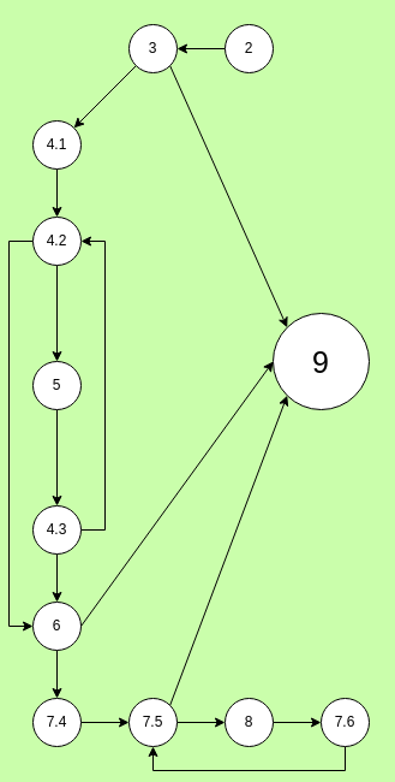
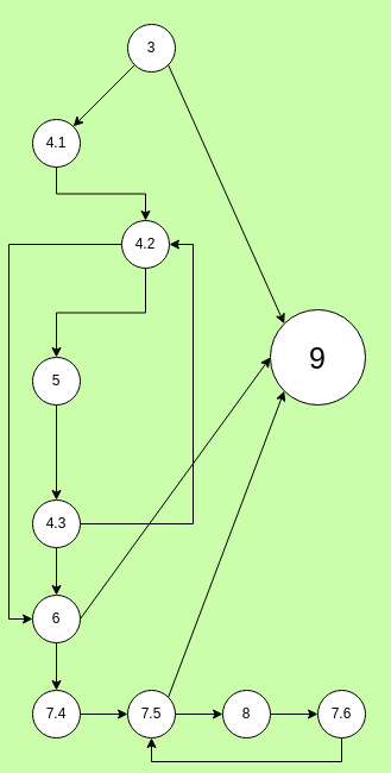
  <mxCell id="0" />
  <mxCell id="1" parent="0" />
- <mxCell id="2" style="edgeStyle=orthogonalEdgeStyle;rounded=0;orthogonalLoop=1;jettySize=auto;html=1;exitX=0;exitY=0.5;exitDx=0;exitDy=0;entryX=1;entryY=0.5;entryDx=0;entryDy=0;" edge="1" parent="1" source="3" target="6"><mxGeometry relative="1" as="geometry" /></mxCell>
- <mxCell id="3" value="&lt;font style=&quot;font-size: 12px;&quot;&gt;2&lt;/font&gt;" style="ellipse;whiteSpace=wrap;html=1;aspect=fixed;" parent="1" vertex="1"><mxGeometry x="180" y="20" width="40" height="40" as="geometry" /></mxCell>
  <mxCell id="4" style="rounded=0;orthogonalLoop=1;jettySize=auto;html=1;exitX=0;exitY=1;exitDx=0;exitDy=0;entryX=1;entryY=0;entryDx=0;entryDy=0;" edge="1" parent="1" source="6" target="8"><mxGeometry relative="1" as="geometry" /></mxCell>
  <mxCell id="5" style="rounded=0;orthogonalLoop=1;jettySize=auto;html=1;exitX=1;exitY=1;exitDx=0;exitDy=0;entryX=0;entryY=0;entryDx=0;entryDy=0;" edge="1" parent="1" source="6" target="9"><mxGeometry relative="1" as="geometry" /></mxCell>
  <mxCell id="6" value="&lt;div&gt;3&lt;/div&gt;" style="ellipse;whiteSpace=wrap;html=1;aspect=fixed;" vertex="1" parent="1"><mxGeometry x="100" y="20" width="40" height="40" as="geometry" /></mxCell>
  <mxCell id="7" style="edgeStyle=orthogonalEdgeStyle;rounded=0;orthogonalLoop=1;jettySize=auto;html=1;exitX=0.5;exitY=1;exitDx=0;exitDy=0;" edge="1" parent="1" source="8" target="12"><mxGeometry relative="1" as="geometry" /></mxCell>
  <mxCell id="8" value="4.1" style="ellipse;whiteSpace=wrap;html=1;aspect=fixed;" vertex="1" parent="1"><mxGeometry x="20" y="100" width="40" height="40" as="geometry" /></mxCell>
  <mxCell id="9" value="&lt;font style=&quot;font-size: 25px;&quot;&gt;9&lt;/font&gt;" style="ellipse;whiteSpace=wrap;html=1;aspect=fixed;" vertex="1" parent="1"><mxGeometry x="220" y="260" width="80" height="80" as="geometry" /></mxCell>
  <mxCell id="10" style="edgeStyle=orthogonalEdgeStyle;rounded=0;orthogonalLoop=1;jettySize=auto;html=1;exitX=0.5;exitY=1;exitDx=0;exitDy=0;" edge="1" parent="1" source="12" target="14"><mxGeometry relative="1" as="geometry" /></mxCell>
  <mxCell id="11" style="edgeStyle=orthogonalEdgeStyle;rounded=0;orthogonalLoop=1;jettySize=auto;html=1;exitX=0;exitY=0.5;exitDx=0;exitDy=0;entryX=0;entryY=0.5;entryDx=0;entryDy=0;" edge="1" parent="1" source="12" target="19"><mxGeometry relative="1" as="geometry" /></mxCell>
- <mxCell id="12" value="4.2" style="ellipse;whiteSpace=wrap;html=1;aspect=fixed;" vertex="1" parent="1"><mxGeometry x="20" y="180" width="40" height="40" as="geometry" /></mxCell>
+ <mxCell id="12" value="4.2" style="ellipse;whiteSpace=wrap;html=1;aspect=fixed;" vertex="1" parent="1"><mxGeometry x="95" y="185" width="40" height="40" as="geometry" /></mxCell>
  <mxCell id="13" style="edgeStyle=orthogonalEdgeStyle;rounded=0;orthogonalLoop=1;jettySize=auto;html=1;exitX=0.5;exitY=1;exitDx=0;exitDy=0;entryX=0.5;entryY=0;entryDx=0;entryDy=0;" edge="1" parent="1" source="14" target="17"><mxGeometry relative="1" as="geometry" /></mxCell>
  <mxCell id="14" value="&lt;div&gt;5&lt;/div&gt;" style="ellipse;whiteSpace=wrap;html=1;aspect=fixed;" vertex="1" parent="1"><mxGeometry x="20" y="300" width="40" height="40" as="geometry" /></mxCell>
  <mxCell id="15" style="edgeStyle=orthogonalEdgeStyle;rounded=0;orthogonalLoop=1;jettySize=auto;html=1;exitX=1;exitY=0.5;exitDx=0;exitDy=0;entryX=1;entryY=0.5;entryDx=0;entryDy=0;" edge="1" parent="1" source="17" target="12"><mxGeometry relative="1" as="geometry" /></mxCell>
  <mxCell id="16" style="edgeStyle=orthogonalEdgeStyle;rounded=0;orthogonalLoop=1;jettySize=auto;html=1;exitX=0.5;exitY=1;exitDx=0;exitDy=0;" edge="1" parent="1" source="17" target="19"><mxGeometry relative="1" as="geometry" /></mxCell>
  <mxCell id="17" value="4.3" style="ellipse;whiteSpace=wrap;html=1;aspect=fixed;" vertex="1" parent="1"><mxGeometry x="20" y="420" width="40" height="40" as="geometry" /></mxCell>
  <mxCell id="18" style="edgeStyle=orthogonalEdgeStyle;rounded=0;orthogonalLoop=1;jettySize=auto;html=1;exitX=0.5;exitY=1;exitDx=0;exitDy=0;" edge="1" parent="1" source="19" target="22"><mxGeometry relative="1" as="geometry" /></mxCell>
  <mxCell id="19" value="6" style="ellipse;whiteSpace=wrap;html=1;aspect=fixed;" vertex="1" parent="1"><mxGeometry x="20" y="500" width="40" height="40" as="geometry" /></mxCell>
  <mxCell id="20" style="rounded=0;orthogonalLoop=1;jettySize=auto;html=1;exitX=1;exitY=0.5;exitDx=0;exitDy=0;entryX=0;entryY=0.5;entryDx=0;entryDy=0;" edge="1" parent="1" source="19" target="9"><mxGeometry relative="1" as="geometry" /></mxCell>
  <mxCell id="21" style="edgeStyle=orthogonalEdgeStyle;rounded=0;orthogonalLoop=1;jettySize=auto;html=1;exitX=1;exitY=0.5;exitDx=0;exitDy=0;entryX=0;entryY=0.5;entryDx=0;entryDy=0;" edge="1" parent="1" source="22" target="25"><mxGeometry relative="1" as="geometry" /></mxCell>
  <mxCell id="22" value="7.4" style="ellipse;whiteSpace=wrap;html=1;aspect=fixed;" vertex="1" parent="1"><mxGeometry x="20" y="580" width="40" height="40" as="geometry" /></mxCell>
  <mxCell id="23" style="edgeStyle=orthogonalEdgeStyle;rounded=0;orthogonalLoop=1;jettySize=auto;html=1;exitX=1;exitY=0.5;exitDx=0;exitDy=0;entryX=0;entryY=0.5;entryDx=0;entryDy=0;" edge="1" parent="1" source="25" target="27"><mxGeometry relative="1" as="geometry" /></mxCell>
  <mxCell id="24" style="rounded=0;orthogonalLoop=1;jettySize=auto;html=1;exitX=1;exitY=0;exitDx=0;exitDy=0;entryX=0;entryY=1;entryDx=0;entryDy=0;" edge="1" parent="1" source="25" target="9"><mxGeometry relative="1" as="geometry" /></mxCell>
  <mxCell id="25" value="7.5" style="ellipse;whiteSpace=wrap;html=1;aspect=fixed;" vertex="1" parent="1"><mxGeometry x="100" y="580" width="40" height="40" as="geometry" /></mxCell>
  <mxCell id="26" style="edgeStyle=orthogonalEdgeStyle;rounded=0;orthogonalLoop=1;jettySize=auto;html=1;exitX=1;exitY=0.5;exitDx=0;exitDy=0;entryX=0;entryY=0.5;entryDx=0;entryDy=0;" edge="1" parent="1" source="27" target="29"><mxGeometry relative="1" as="geometry" /></mxCell>
  <mxCell id="27" value="8" style="ellipse;whiteSpace=wrap;html=1;aspect=fixed;" vertex="1" parent="1"><mxGeometry x="180" y="580" width="40" height="40" as="geometry" /></mxCell>
  <mxCell id="28" style="edgeStyle=orthogonalEdgeStyle;rounded=0;orthogonalLoop=1;jettySize=auto;html=1;exitX=0.5;exitY=1;exitDx=0;exitDy=0;entryX=0.5;entryY=1;entryDx=0;entryDy=0;" edge="1" parent="1" source="29" target="25"><mxGeometry relative="1" as="geometry" /></mxCell>
  <mxCell id="29" value="7.6" style="ellipse;whiteSpace=wrap;html=1;aspect=fixed;" vertex="1" parent="1"><mxGeometry x="260" y="580" width="40" height="40" as="geometry" /></mxCell>
